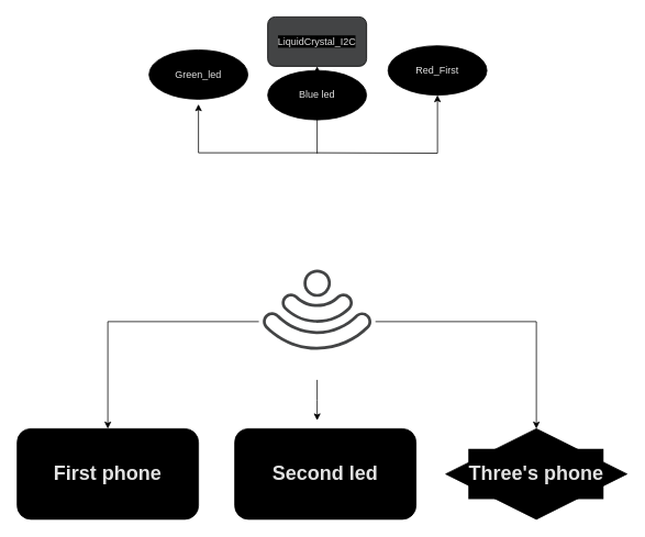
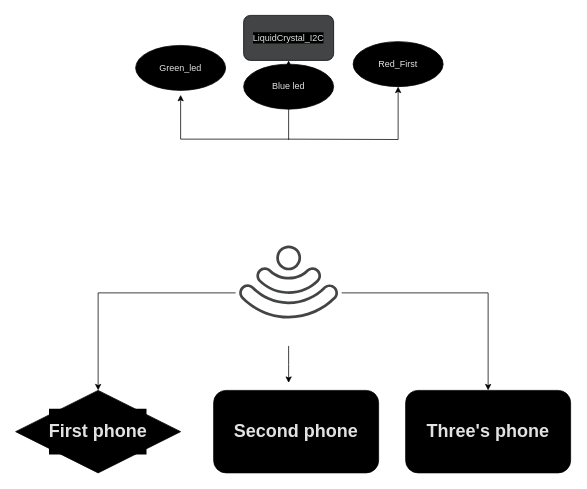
  <mxCell id="0" />
  <mxCell id="1" parent="0" />
  <mxCell id="2" value="" style="edgeStyle=orthogonalEdgeStyle;rounded=0;orthogonalLoop=1;jettySize=auto;html=1;fontSize=212;fontColor=#F0F0F0F0;" edge="1" parent="1" target="5"><mxGeometry relative="1" as="geometry"><mxPoint x="384" y="185" as="sourcePoint" /><Array as="points"><mxPoint x="384" y="125" /><mxPoint x="384" y="125" /></Array></mxGeometry></mxCell>
  <mxCell id="3" value="" style="edgeStyle=orthogonalEdgeStyle;rounded=0;orthogonalLoop=1;jettySize=auto;html=1;fontSize=212;fontColor=#F0F0F0F0;" edge="1" parent="1" target="6"><mxGeometry relative="1" as="geometry"><mxPoint x="384" y="185" as="sourcePoint" /></mxGeometry></mxCell>
  <mxCell id="4" style="edgeStyle=orthogonalEdgeStyle;rounded=0;orthogonalLoop=1;jettySize=auto;html=1;exitX=0.5;exitY=0;exitDx=0;exitDy=0;fontSize=212;fontColor=#F0F0F0F0;" edge="1" parent="1"><mxGeometry relative="1" as="geometry"><mxPoint x="384" y="186" as="sourcePoint" /><mxPoint x="240" y="126" as="targetPoint" /><Array as="points"><mxPoint x="384" y="185" /><mxPoint x="240" y="185" /></Array></mxGeometry></mxCell>
  <mxCell id="5" value="LiquidCrystal_I2C" style="whiteSpace=wrap;html=1;fillColor=#434445;fontColor=#F0F0F0F0;rounded=1;labelBackgroundColor=#000000;" vertex="1" parent="1"><mxGeometry x="324" y="20" width="120" height="60" as="geometry" /></mxCell>
  <mxCell id="6" value="Red_First" style="ellipse;whiteSpace=wrap;html=1;fillColor=#000000;fontColor=#F0F0F0F0;rounded=1;labelBackgroundColor=#000000;" vertex="1" parent="1"><mxGeometry x="470" y="55" width="120" height="60" as="geometry" /></mxCell>
  <mxCell id="7" value="Blue led" style="ellipse;whiteSpace=wrap;html=1;fillColor=#000000;fontColor=#F0F0F0F0;rounded=1;labelBackgroundColor=#000000;" vertex="1" parent="1"><mxGeometry x="324" y="85" width="120" height="60" as="geometry" /></mxCell>
  <mxCell id="8" value="Green_led" style="ellipse;whiteSpace=wrap;html=1;fillColor=#000000;fontColor=#F0F0F0F0;rounded=1;labelBackgroundColor=#000000;" vertex="1" parent="1"><mxGeometry x="180" y="60" width="120" height="60" as="geometry" /></mxCell>
  <mxCell id="9" style="edgeStyle=orthogonalEdgeStyle;rounded=0;orthogonalLoop=1;jettySize=auto;html=1;entryX=0.5;entryY=0;entryDx=0;entryDy=0;fontSize=212;fontColor=#F0F0F0F0;" edge="1" parent="1" source="12" target="13"><mxGeometry relative="1" as="geometry" /></mxCell>
  <mxCell id="10" style="edgeStyle=orthogonalEdgeStyle;rounded=0;orthogonalLoop=1;jettySize=auto;html=1;entryX=0.5;entryY=0;entryDx=0;entryDy=0;fontSize=212;fontColor=#F0F0F0F0;" edge="1" parent="1" source="12" target="15"><mxGeometry relative="1" as="geometry" /></mxCell>
  <mxCell id="11" style="edgeStyle=orthogonalEdgeStyle;rounded=0;orthogonalLoop=1;jettySize=auto;html=1;fontSize=212;fontColor=#F0F0F0F0;" edge="1" parent="1" source="12"><mxGeometry relative="1" as="geometry"><mxPoint x="384" y="510" as="targetPoint" /></mxGeometry></mxCell>
  <mxCell id="12" value="" style="sketch=0;pointerEvents=1;shadow=0;dashed=0;html=1;strokeColor=none;fillColor=#434445;aspect=fixed;labelPosition=center;verticalLabelPosition=bottom;verticalAlign=top;align=center;outlineConnect=0;shape=mxgraph.vvd.wi_fi;labelBackgroundColor=#000000;fontSize=212;fontColor=#F0F0F0F0;rotation=135;" vertex="1" parent="1"><mxGeometry x="334" y="340" width="100" height="100" as="geometry" /></mxCell>
- <mxCell id="13" value="&lt;h1&gt;Three's phone&lt;/h1&gt;" style="rhombus;whiteSpace=wrap;html=1;labelBackgroundColor=#000000;fontColor=#F0F0F0F0;fillColor=#000000;" vertex="1" parent="1"><mxGeometry x="540" y="520" width="220" height="110" as="geometry" /></mxCell>
- <mxCell id="14" value="&lt;h1&gt;Second led&lt;/h1&gt;" style="rounded=1;whiteSpace=wrap;html=1;labelBackgroundColor=#000000;fontColor=#F0F0F0F0;fillColor=#000000;" vertex="1" parent="1"><mxGeometry x="284" y="520" width="220" height="110" as="geometry" /></mxCell>
- <mxCell id="15" value="&lt;h1&gt;First phone&lt;/h1&gt;" style="rounded=1;whiteSpace=wrap;html=1;labelBackgroundColor=#000000;fontColor=#F0F0F0F0;fillColor=#000000;" vertex="1" parent="1"><mxGeometry x="20" y="520" width="220" height="110" as="geometry" /></mxCell>
+ <mxCell id="13" value="&lt;h1&gt;Three's phone&lt;/h1&gt;" style="rounded=1;whiteSpace=wrap;html=1;labelBackgroundColor=#000000;fontColor=#F0F0F0F0;fillColor=#000000;" vertex="1" parent="1"><mxGeometry x="540" y="520" width="220" height="110" as="geometry" /></mxCell>
+ <mxCell id="14" value="&lt;h1&gt;Second phone&lt;/h1&gt;" style="rounded=1;whiteSpace=wrap;html=1;labelBackgroundColor=#000000;fontColor=#F0F0F0F0;fillColor=#000000;" vertex="1" parent="1"><mxGeometry x="284" y="520" width="220" height="110" as="geometry" /></mxCell>
+ <mxCell id="15" value="&lt;h1&gt;First phone&lt;/h1&gt;" style="rhombus;whiteSpace=wrap;html=1;labelBackgroundColor=#000000;fontColor=#F0F0F0F0;fillColor=#000000;" vertex="1" parent="1"><mxGeometry x="20" y="520" width="220" height="110" as="geometry" /></mxCell>
